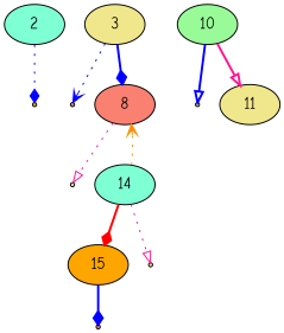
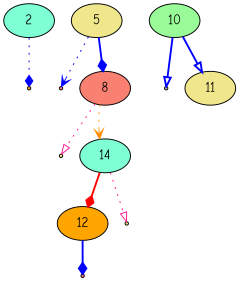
  digraph {
    fontname="Comic Neue"
    node [fillcolor=khaki fontname="Comic Neue" style=filled]
    edge [arrowhead=diamond color=blue fontname="Comic Neue" style=dotted]
    null269291249 [fillcolor=orange shape=point]
    2 [fillcolor=aquamarine]
    null813926477 [fillcolor=salmon shape=point]
-   5 [label=3]
+   5
    8 [fillcolor=salmon]
    null427748988 [shape=point]
    14 [fillcolor=aquamarine]
-   12 [fillcolor=orange label=15]
+   12 [fillcolor=orange]
    null933347644 [shape=point]
    null523694792 [fillcolor=salmon shape=point]
    10 [fillcolor=palegreen]
    null88113117 [shape=point]
    11
    2 -> null269291249
    5 -> null813926477 [arrowhead=vee]
    5 -> 8 [style=bold]
    8 -> null427748988 [arrowhead=onormal color=deeppink]
-   14 -> 8 [arrowhead=vee color=darkorange]
+   8 -> 14 [arrowhead=vee color=darkorange]
    14 -> 12 [color=red style=bold]
    14 -> null933347644 [arrowhead=onormal color=deeppink]
    12 -> null523694792 [style=bold]
    10 -> null88113117 [arrowhead=onormal style=bold]
-   10 -> 11 [arrowhead=onormal color=deeppink style=bold]
+   10 -> 11 [arrowhead=onormal style=bold]
  }
